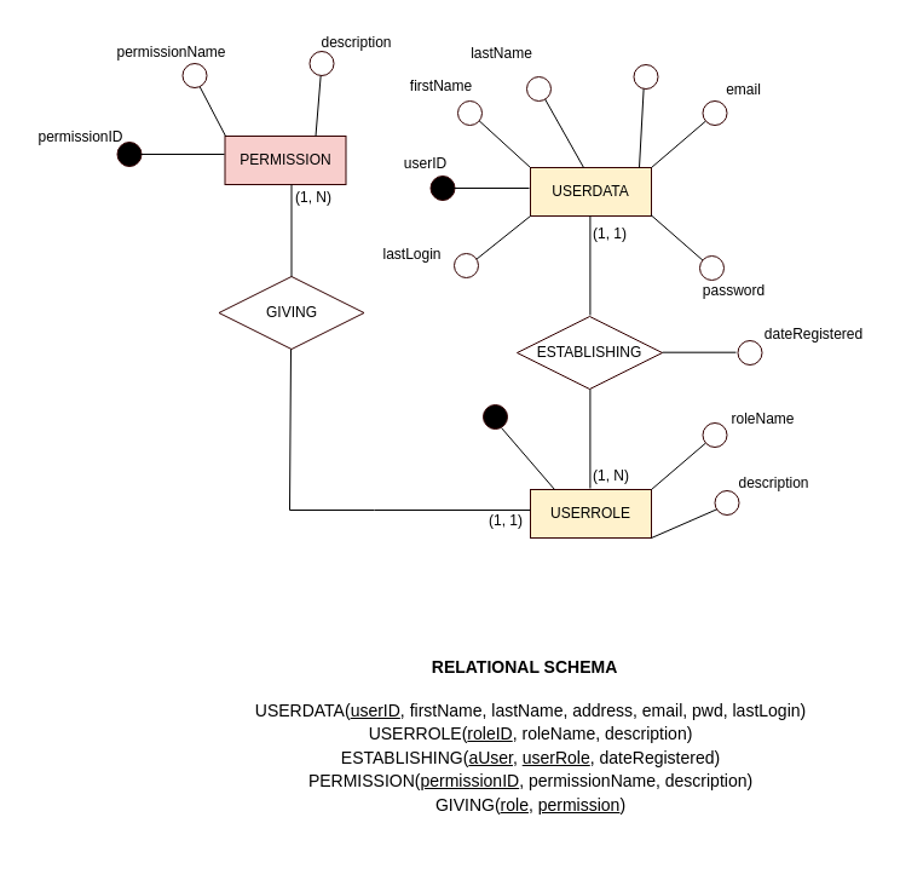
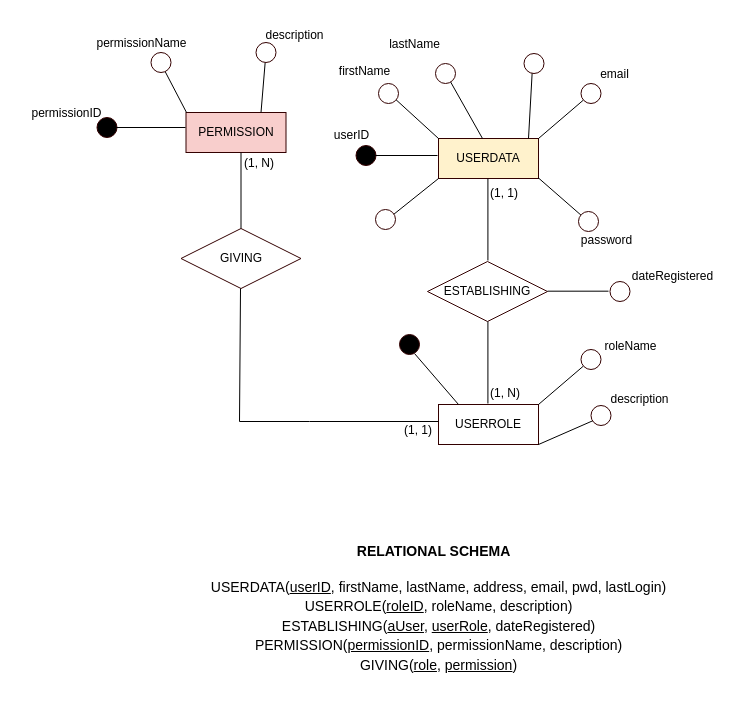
  <mxCell id="0" />
  <mxCell id="1" parent="0" />
  <mxCell id="2" style="edgeStyle=none;rounded=0;orthogonalLoop=1;jettySize=auto;html=1;exitX=0.75;exitY=0;exitDx=0;exitDy=0;startArrow=none;" parent="1" source="6" edge="1"><mxGeometry relative="1" as="geometry"><mxPoint x="265.5" y="52" as="targetPoint" /></mxGeometry></mxCell>
  <mxCell id="3" value="PERMISSION" style="whiteSpace=wrap;html=1;align=center;shadow=0;sketch=0;fillStyle=solid;strokeColor=#330000;strokeWidth=1;fillColor=#f8cecc;" parent="1" vertex="1"><mxGeometry x="185.5" y="112" width="100" height="40" as="geometry" /></mxCell>
  <mxCell id="4" value="permissionName" style="text;html=1;align=center;verticalAlign=middle;resizable=0;points=[];autosize=1;strokeColor=none;fillColor=none;" parent="1" vertex="1"><mxGeometry x="85.5" y="28" width="110" height="30" as="geometry" /></mxCell>
  <mxCell id="5" value="" style="edgeStyle=none;rounded=0;orthogonalLoop=1;jettySize=auto;html=1;exitX=0.75;exitY=0;exitDx=0;exitDy=0;endArrow=none;" parent="1" source="3" target="6" edge="1"><mxGeometry relative="1" as="geometry"><mxPoint x="265.5" y="52" as="targetPoint" /><mxPoint x="260.5" y="112" as="sourcePoint" /></mxGeometry></mxCell>
  <mxCell id="6" value="" style="ellipse;whiteSpace=wrap;html=1;fillColor=#FFFFFF;strokeColor=#330000;shadow=0;sketch=0;fillStyle=solid;strokeWidth=1;" parent="1" vertex="1"><mxGeometry x="255.5" y="42" width="20" height="20" as="geometry" /></mxCell>
  <mxCell id="7" value="description" style="text;html=1;align=center;verticalAlign=middle;resizable=0;points=[];autosize=1;strokeColor=none;fillColor=none;" parent="1" vertex="1"><mxGeometry x="253.5" y="20" width="80" height="30" as="geometry" /></mxCell>
  <mxCell id="8" value="GIVING" style="shape=rhombus;perimeter=rhombusPerimeter;whiteSpace=wrap;html=1;align=center;shadow=0;sketch=0;fillStyle=solid;strokeColor=#330000;strokeWidth=1;fillColor=#FFFFFF;" parent="1" vertex="1"><mxGeometry x="180.5" y="228" width="120" height="60" as="geometry" /></mxCell>
  <mxCell id="9" value="" style="endArrow=none;html=1;rounded=0;" parent="1" target="8" edge="1"><mxGeometry relative="1" as="geometry"><mxPoint x="240.5" y="152" as="sourcePoint" /><mxPoint x="315.5" y="152" as="targetPoint" /></mxGeometry></mxCell>
  <mxCell id="10" value="(1, N)" style="resizable=0;html=1;align=left;verticalAlign=bottom;shadow=0;sketch=0;fillStyle=solid;strokeColor=#330000;strokeWidth=1;fillColor=#FFFFFF;" parent="9" connectable="0" vertex="1"><mxGeometry x="-1" relative="1" as="geometry"><mxPoint x="1" y="19" as="offset" /></mxGeometry></mxCell>
  <mxCell id="11" value="USERDATA" style="whiteSpace=wrap;html=1;align=center;shadow=0;sketch=0;fillStyle=solid;strokeColor=#330000;strokeWidth=1;fillColor=#fff2cc;" parent="1" vertex="1"><mxGeometry x="438" y="138" width="100" height="40" as="geometry" /></mxCell>
  <mxCell id="12" value="" style="endArrow=none;html=1;rounded=0;" parent="1" edge="1"><mxGeometry relative="1" as="geometry"><mxPoint x="487.41" y="260" as="sourcePoint" /><mxPoint x="487.41" y="178" as="targetPoint" /></mxGeometry></mxCell>
  <mxCell id="13" value="(1, 1)" style="resizable=0;html=1;align=left;verticalAlign=bottom;shadow=0;sketch=0;fillStyle=solid;strokeColor=#330000;strokeWidth=1;fillColor=#FFFFFF;" parent="12" connectable="0" vertex="1"><mxGeometry x="-1" relative="1" as="geometry"><mxPoint x="1" y="-59" as="offset" /></mxGeometry></mxCell>
  <mxCell id="14" value="ESTABLISHING" style="shape=rhombus;perimeter=rhombusPerimeter;whiteSpace=wrap;html=1;align=center;shadow=0;sketch=0;fillStyle=solid;strokeColor=#330000;strokeWidth=1;fillColor=#FFFFFF;" parent="1" vertex="1"><mxGeometry x="427" y="261" width="120" height="60" as="geometry" /></mxCell>
  <mxCell id="15" value="" style="endArrow=none;html=1;rounded=0;" parent="1" edge="1"><mxGeometry relative="1" as="geometry"><mxPoint x="487.41" y="403" as="sourcePoint" /><mxPoint x="487.41" y="321" as="targetPoint" /></mxGeometry></mxCell>
  <mxCell id="16" value="(1, N)" style="resizable=0;html=1;align=left;verticalAlign=bottom;shadow=0;sketch=0;fillStyle=solid;strokeColor=#330000;strokeWidth=1;fillColor=#FFFFFF;" parent="15" connectable="0" vertex="1"><mxGeometry x="-1" relative="1" as="geometry"><mxPoint x="1" y="-2" as="offset" /></mxGeometry></mxCell>
- <mxCell id="17" value="USERROLE" style="whiteSpace=wrap;html=1;align=center;shadow=0;sketch=0;fillStyle=solid;strokeColor=#330000;strokeWidth=1;fillColor=#fff2cc;" parent="1" vertex="1"><mxGeometry x="438" y="404" width="100" height="40" as="geometry" /></mxCell>
+ <mxCell id="17" value="USERROLE" style="whiteSpace=wrap;html=1;align=center;shadow=0;sketch=0;fillStyle=solid;strokeColor=#330000;strokeWidth=1;fillColor=#FFFFFF;" parent="1" vertex="1"><mxGeometry x="438" y="404" width="100" height="40" as="geometry" /></mxCell>
  <mxCell id="18" value="" style="endArrow=none;html=1;rounded=0;" parent="1" edge="1"><mxGeometry width="50" height="50" relative="1" as="geometry"><mxPoint x="458" y="404" as="sourcePoint" /><mxPoint x="414" y="353" as="targetPoint" /></mxGeometry></mxCell>
  <mxCell id="19" value="" style="ellipse;whiteSpace=wrap;html=1;fillColor=#000000;strokeColor=#330000;shadow=0;sketch=0;fillStyle=solid;strokeWidth=1;" parent="1" vertex="1"><mxGeometry x="399" y="334" width="20" height="20" as="geometry" /></mxCell>
  <mxCell id="20" value="" style="endArrow=none;html=1;rounded=0;exitX=0;exitY=1;exitDx=0;exitDy=0;" parent="1" edge="1"><mxGeometry width="50" height="50" relative="1" as="geometry"><mxPoint x="537.5" y="177.071" as="sourcePoint" /><mxPoint x="580.929" y="215" as="targetPoint" /></mxGeometry></mxCell>
  <mxCell id="21" value="" style="ellipse;whiteSpace=wrap;html=1;aspect=fixed;shadow=0;sketch=0;fillStyle=solid;strokeColor=#330000;strokeWidth=1;fillColor=#FFFFFF;" parent="1" vertex="1"><mxGeometry x="578" y="211" width="20" height="20" as="geometry" /></mxCell>
  <mxCell id="22" value="" style="endArrow=none;html=1;rounded=0;entryX=0.25;entryY=0;entryDx=0;entryDy=0;" parent="1" edge="1"><mxGeometry width="50" height="50" relative="1" as="geometry"><mxPoint x="392" y="96" as="sourcePoint" /><mxPoint x="438" y="138" as="targetPoint" /></mxGeometry></mxCell>
  <mxCell id="23" value="" style="ellipse;whiteSpace=wrap;html=1;aspect=fixed;shadow=0;sketch=0;fillStyle=solid;strokeColor=#330000;strokeWidth=1;fillColor=#FFFFFF;flipV=0;flipH=1;perimeterSpacing=0;" parent="1" vertex="1"><mxGeometry x="378" y="83" width="20" height="20" as="geometry" /></mxCell>
  <mxCell id="24" value="firstName" style="text;html=1;align=center;verticalAlign=middle;resizable=0;points=[];autosize=1;strokeColor=none;fillColor=none;flipV=0;flipH=1;" parent="1" vertex="1"><mxGeometry x="328.5" y="56" width="70" height="30" as="geometry" /></mxCell>
  <mxCell id="25" value="" style="endArrow=none;html=1;rounded=0;" parent="1" source="42" edge="1"><mxGeometry width="50" height="50" relative="1" as="geometry"><mxPoint x="592" y="96" as="sourcePoint" /><mxPoint x="538" y="138" as="targetPoint" /></mxGeometry></mxCell>
  <mxCell id="26" value="password" style="text;html=1;align=center;verticalAlign=middle;resizable=0;points=[];autosize=1;strokeColor=none;fillColor=none;" parent="1" vertex="1"><mxGeometry x="570.5" y="225" width="70" height="30" as="geometry" /></mxCell>
  <mxCell id="27" value="&lt;p style=&quot;line-height: 140%;&quot;&gt;USERDATA(&lt;u&gt;userID&lt;/u&gt;, firstName, lastName, address, email, pwd,&amp;nbsp;lastLogin)&lt;br&gt;USERROLE(&lt;u&gt;roleID&lt;/u&gt;, roleName, description)&lt;br style=&quot;border-color: var(--border-color);&quot;&gt;ESTABLISHING(&lt;u&gt;aUser&lt;/u&gt;, &lt;u&gt;userRole&lt;/u&gt;, dateRegistered)&lt;br&gt;PERMISSION(&lt;u&gt;permissionID&lt;/u&gt;, permissionName, description)&lt;br style=&quot;border-color: var(--border-color);&quot;&gt;GIVING(&lt;u&gt;role&lt;/u&gt;, &lt;u&gt;permission&lt;/u&gt;)&lt;br&gt;&lt;/p&gt;" style="text;html=1;align=center;verticalAlign=middle;resizable=0;points=[];autosize=1;strokeColor=none;fillColor=none;fontSize=14;" parent="1" vertex="1"><mxGeometry x="198" y="556" width="480" height="140" as="geometry" /></mxCell>
  <mxCell id="28" value="&lt;b&gt;RELATIONAL SCHEMA&lt;/b&gt;" style="text;html=1;align=center;verticalAlign=middle;resizable=0;points=[];autosize=1;strokeColor=none;fillColor=none;fontSize=14;" parent="1" vertex="1"><mxGeometry x="343" y="536" width="180" height="30" as="geometry" /></mxCell>
  <mxCell id="29" value="userID" style="text;html=1;align=center;verticalAlign=middle;resizable=0;points=[];autosize=1;strokeColor=none;fillColor=none;" parent="1" vertex="1"><mxGeometry x="320.5" y="120" width="60" height="30" as="geometry" /></mxCell>
  <mxCell id="30" value="" style="ellipse;whiteSpace=wrap;html=1;fillColor=#000000;strokeColor=#330000;shadow=0;sketch=0;fillStyle=solid;strokeWidth=1;" parent="1" vertex="1"><mxGeometry x="355.5" y="145" width="20" height="20" as="geometry" /></mxCell>
  <mxCell id="31" value="" style="endArrow=none;html=1;rounded=0;" parent="1" edge="1"><mxGeometry relative="1" as="geometry"><mxPoint x="438" y="421" as="sourcePoint" /><mxPoint x="240" y="288" as="targetPoint" /><Array as="points"><mxPoint x="309" y="421" /><mxPoint x="239" y="421" /></Array></mxGeometry></mxCell>
  <mxCell id="32" value="(1, 1)" style="resizable=0;html=1;align=left;verticalAlign=bottom;shadow=0;sketch=0;fillStyle=solid;strokeColor=#330000;strokeWidth=1;fillColor=#FFFFFF;" parent="31" connectable="0" vertex="1"><mxGeometry x="-1" relative="1" as="geometry"><mxPoint x="-36" y="17" as="offset" /></mxGeometry></mxCell>
  <mxCell id="33" value="" style="endArrow=none;html=1;rounded=0;" parent="1" edge="1"><mxGeometry width="50" height="50" relative="1" as="geometry"><mxPoint x="388" y="218" as="sourcePoint" /><mxPoint x="438" y="178" as="targetPoint" /></mxGeometry></mxCell>
  <mxCell id="34" value="" style="ellipse;whiteSpace=wrap;html=1;aspect=fixed;shadow=0;sketch=0;fillStyle=solid;strokeColor=#330000;strokeWidth=1;fillColor=#FFFFFF;flipV=0;flipH=1;perimeterSpacing=0;" parent="1" vertex="1"><mxGeometry x="375" y="209" width="20" height="20" as="geometry" /></mxCell>
  <mxCell id="35" value="" style="endArrow=none;html=1;rounded=0;" parent="1" edge="1"><mxGeometry width="50" height="50" relative="1" as="geometry"><mxPoint x="371" y="155" as="sourcePoint" /><mxPoint x="437" y="155" as="targetPoint" /></mxGeometry></mxCell>
  <mxCell id="36" value="permissionID" style="text;html=1;align=center;verticalAlign=middle;resizable=0;points=[];autosize=1;strokeColor=none;fillColor=none;" parent="1" vertex="1"><mxGeometry x="20.5" y="98" width="90" height="30" as="geometry" /></mxCell>
  <mxCell id="37" value="" style="endArrow=none;html=1;rounded=0;exitX=1;exitY=1;exitDx=0;exitDy=0;" parent="1" edge="1"><mxGeometry width="50" height="50" relative="1" as="geometry"><mxPoint x="447.071" y="76.071" as="sourcePoint" /><mxPoint x="482" y="138" as="targetPoint" /></mxGeometry></mxCell>
  <mxCell id="38" value="" style="ellipse;whiteSpace=wrap;html=1;aspect=fixed;shadow=0;sketch=0;fillStyle=solid;strokeColor=#330000;strokeWidth=1;fillColor=#FFFFFF;" parent="1" vertex="1"><mxGeometry x="435" y="63" width="20" height="20" as="geometry" /></mxCell>
  <mxCell id="39" value="lastName" style="text;html=1;align=center;verticalAlign=middle;resizable=0;points=[];autosize=1;strokeColor=none;fillColor=none;" parent="1" vertex="1"><mxGeometry x="378.5" y="29" width="70" height="30" as="geometry" /></mxCell>
  <mxCell id="40" value="" style="endArrow=none;html=1;rounded=0;" parent="1" edge="1"><mxGeometry width="50" height="50" relative="1" as="geometry"><mxPoint x="532" y="66" as="sourcePoint" /><mxPoint x="528" y="138" as="targetPoint" /></mxGeometry></mxCell>
  <mxCell id="41" value="" style="endArrow=none;html=1;rounded=0;" parent="1" target="42" edge="1"><mxGeometry width="50" height="50" relative="1" as="geometry"><mxPoint x="592" y="96" as="sourcePoint" /><mxPoint x="538" y="138" as="targetPoint" /></mxGeometry></mxCell>
  <mxCell id="42" value="" style="ellipse;whiteSpace=wrap;html=1;aspect=fixed;shadow=0;sketch=0;fillStyle=solid;strokeColor=#330000;strokeWidth=1;fillColor=#FFFFFF;" parent="1" vertex="1"><mxGeometry x="580.5" y="83" width="20" height="20" as="geometry" /></mxCell>
  <mxCell id="43" value="email" style="text;html=1;align=center;verticalAlign=middle;resizable=0;points=[];autosize=1;strokeColor=none;fillColor=none;" parent="1" vertex="1"><mxGeometry x="588.5" y="59" width="50" height="30" as="geometry" /></mxCell>
  <mxCell id="44" value="" style="ellipse;whiteSpace=wrap;html=1;aspect=fixed;shadow=0;sketch=0;fillStyle=solid;strokeColor=#330000;strokeWidth=1;fillColor=#FFFFFF;" parent="1" vertex="1"><mxGeometry x="523.5" y="53" width="20" height="20" as="geometry" /></mxCell>
- <mxCell id="45" value="lastLogin" style="text;html=1;align=center;verticalAlign=middle;resizable=0;points=[];autosize=1;strokeColor=none;fillColor=none;" parent="1" vertex="1"><mxGeometry x="305" y="195" width="70" height="30" as="geometry" /></mxCell>
  <mxCell id="46" value="" style="edgeStyle=none;rounded=0;orthogonalLoop=1;jettySize=auto;html=1;exitX=0.75;exitY=0;exitDx=0;exitDy=0;endArrow=none;" parent="1" edge="1"><mxGeometry relative="1" as="geometry"><mxPoint x="608" y="290.68" as="targetPoint" /><mxPoint x="547" y="290.68" as="sourcePoint" /></mxGeometry></mxCell>
  <mxCell id="47" value="" style="ellipse;whiteSpace=wrap;html=1;fillColor=#FFFFFF;strokeColor=#330000;shadow=0;sketch=0;fillStyle=solid;strokeWidth=1;" parent="1" vertex="1"><mxGeometry x="609.5" y="281" width="20" height="20" as="geometry" /></mxCell>
  <mxCell id="48" value="dateRegistered" style="text;html=1;align=center;verticalAlign=middle;resizable=0;points=[];autosize=1;strokeColor=none;fillColor=none;" parent="1" vertex="1"><mxGeometry y="261" width="100" height="30" as="geometry" x="622" /></mxCell>
  <mxCell id="49" value="" style="endArrow=none;html=1;rounded=0;" parent="1" source="51" edge="1"><mxGeometry width="50" height="50" relative="1" as="geometry"><mxPoint x="592" y="362" as="sourcePoint" /><mxPoint x="538" y="404" as="targetPoint" /></mxGeometry></mxCell>
  <mxCell id="50" value="" style="endArrow=none;html=1;rounded=0;" parent="1" target="51" edge="1"><mxGeometry width="50" height="50" relative="1" as="geometry"><mxPoint x="592" y="362" as="sourcePoint" /><mxPoint x="538" y="404" as="targetPoint" /></mxGeometry></mxCell>
  <mxCell id="51" value="" style="ellipse;whiteSpace=wrap;html=1;aspect=fixed;shadow=0;sketch=0;fillStyle=solid;strokeColor=#330000;strokeWidth=1;fillColor=#FFFFFF;" parent="1" vertex="1"><mxGeometry x="580.5" y="349" width="20" height="20" as="geometry" /></mxCell>
  <mxCell id="52" value="" style="endArrow=none;html=1;rounded=0;" parent="1" edge="1"><mxGeometry width="50" height="50" relative="1" as="geometry"><mxPoint x="538" y="444" as="sourcePoint" /><mxPoint x="602" y="416" as="targetPoint" /></mxGeometry></mxCell>
  <mxCell id="53" value="" style="ellipse;whiteSpace=wrap;html=1;aspect=fixed;shadow=0;sketch=0;fillStyle=solid;strokeColor=#330000;strokeWidth=1;fillColor=#FFFFFF;flipV=0;flipH=1;perimeterSpacing=0;" parent="1" vertex="1"><mxGeometry x="590.5" y="405" width="20" height="20" as="geometry" /></mxCell>
  <mxCell id="54" value="roleName" style="text;html=1;align=center;verticalAlign=middle;resizable=0;points=[];autosize=1;strokeColor=none;fillColor=none;" parent="1" vertex="1"><mxGeometry x="590" y="331" width="80" height="30" as="geometry" /></mxCell>
  <mxCell id="55" value="description" style="text;html=1;align=center;verticalAlign=middle;resizable=0;points=[];autosize=1;strokeColor=none;fillColor=none;" parent="1" vertex="1"><mxGeometry x="599" y="384" width="80" height="30" as="geometry" /></mxCell>
  <mxCell id="56" value="" style="ellipse;whiteSpace=wrap;html=1;fillColor=#000000;strokeColor=#330000;shadow=0;sketch=0;fillStyle=solid;strokeWidth=1;" parent="1" vertex="1"><mxGeometry x="96.5" y="117" width="20" height="20" as="geometry" /></mxCell>
  <mxCell id="57" value="" style="edgeStyle=none;rounded=0;orthogonalLoop=1;jettySize=auto;html=1;endArrow=none;" parent="1" edge="1"><mxGeometry relative="1" as="geometry"><mxPoint x="105" y="127" as="targetPoint" /><mxPoint x="185" y="127" as="sourcePoint" /></mxGeometry></mxCell>
  <mxCell id="58" value="" style="edgeStyle=none;rounded=0;orthogonalLoop=1;jettySize=auto;html=1;endArrow=none;" parent="1" edge="1"><mxGeometry relative="1" as="geometry"><mxPoint x="186" y="112" as="targetPoint" /><mxPoint x="162" y="66" as="sourcePoint" /></mxGeometry></mxCell>
  <mxCell id="59" value="" style="ellipse;whiteSpace=wrap;html=1;fillColor=#FFFFFF;strokeColor=#330000;shadow=0;sketch=0;fillStyle=solid;strokeWidth=1;" parent="1" vertex="1"><mxGeometry x="150.5" y="52" width="20" height="20" as="geometry" /></mxCell>
